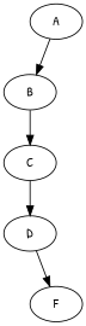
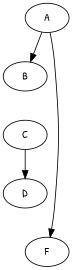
  digraph {
    fontname="Patrick Hand"
    node [fontname="Patrick Hand"]
    edge [fontname="Patrick Hand"]
    A
    B
    C
    D
    F
    A -> B
-   B -> C
    C -> D
-   D -> F
+   A -> F
  }
